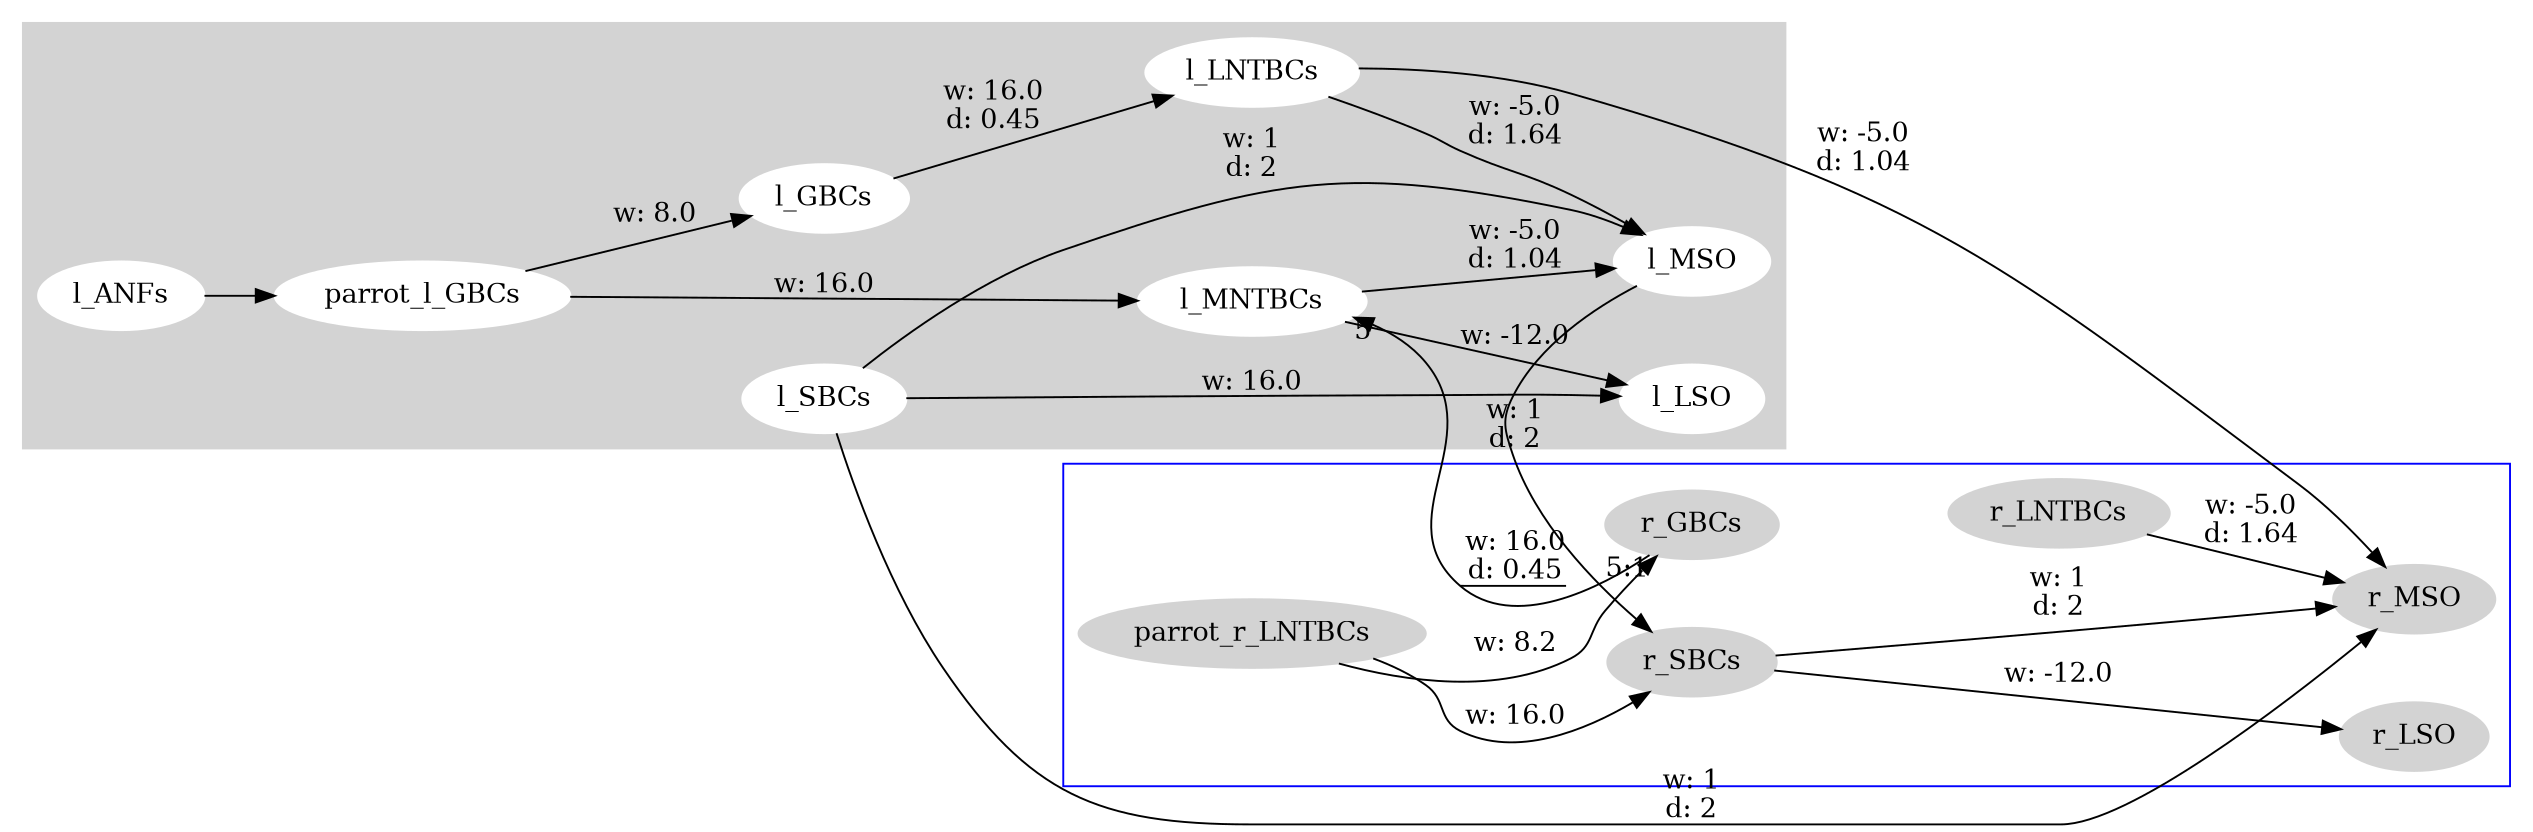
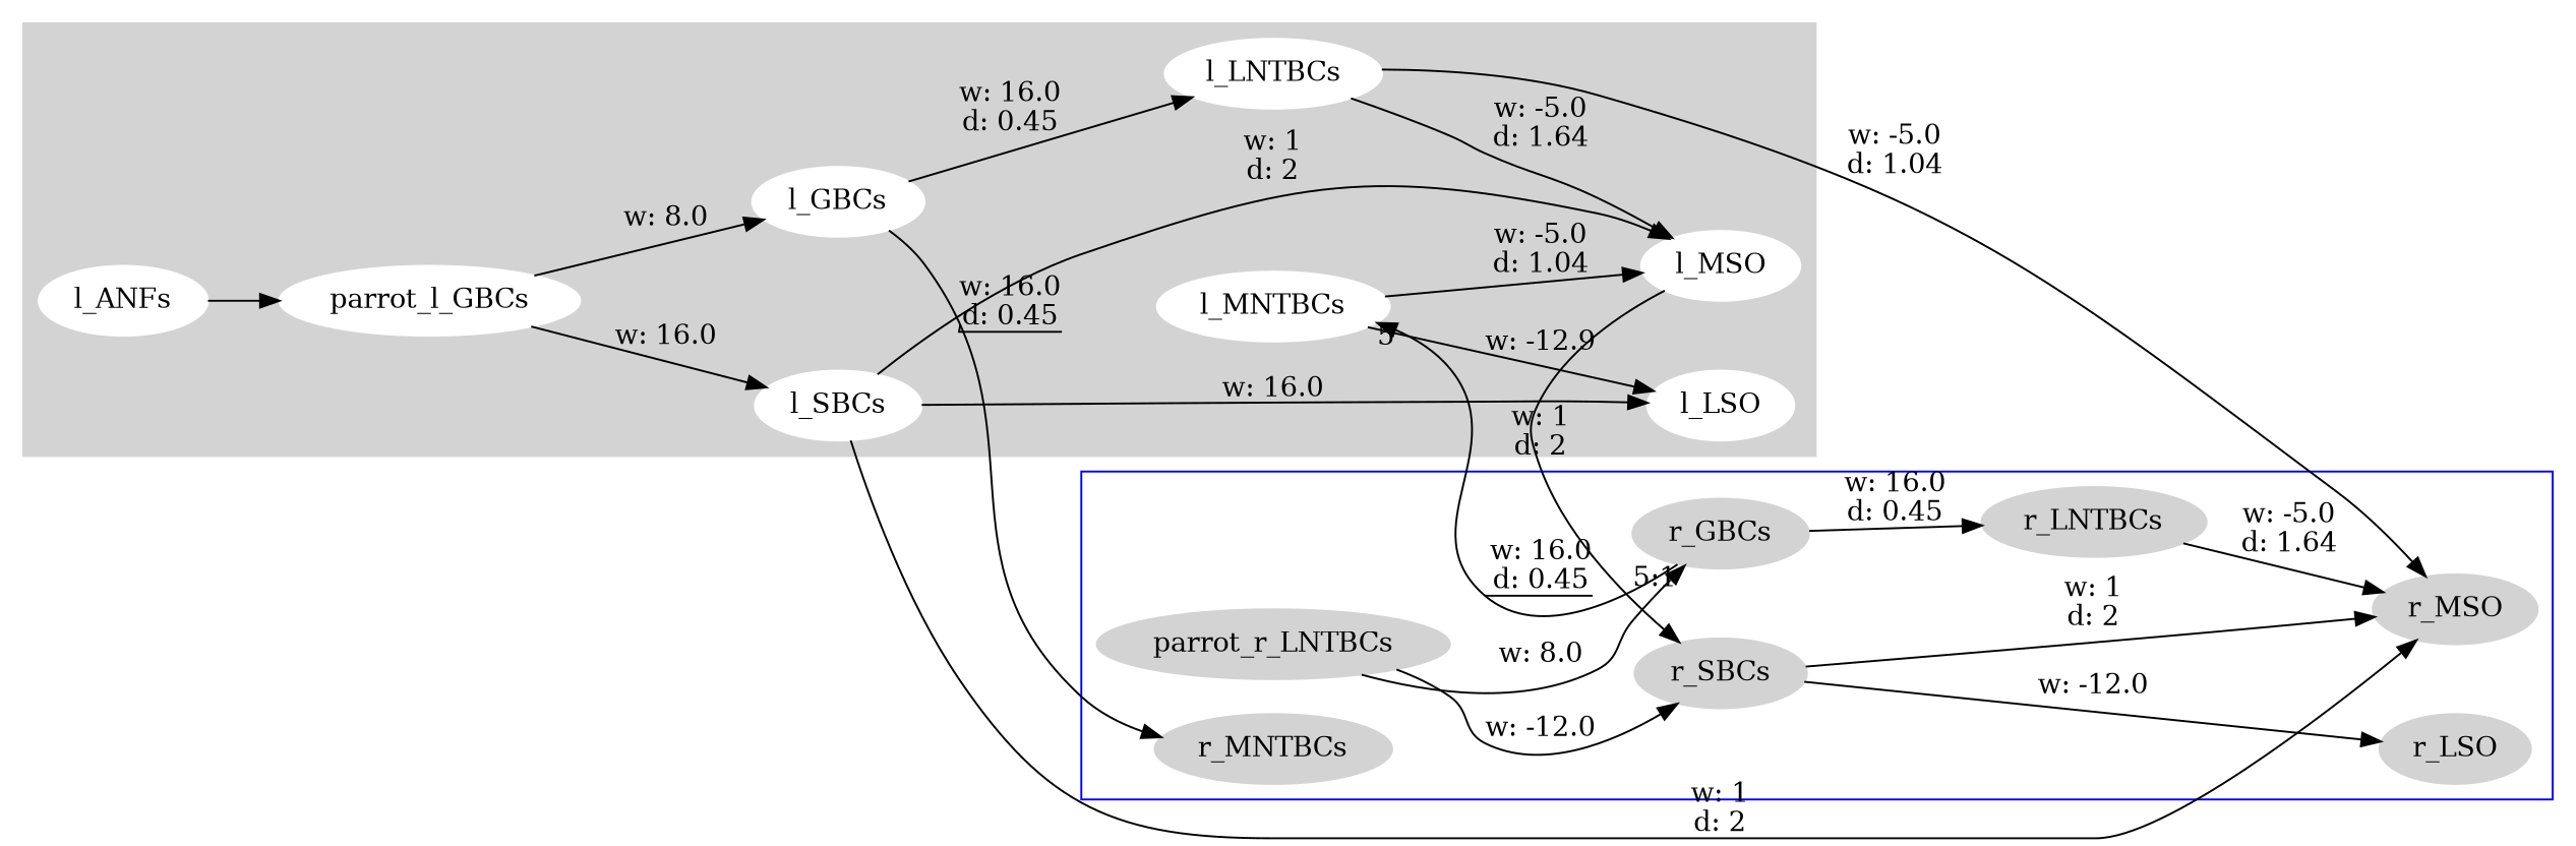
  digraph {
    rankdir=LR
    node [color=white ordering=in style=filled]
    l_SBCs [group=A]
    l_GBCs [group=A]
    l_LNTBCs
    l_MNTBCs
    l_MSO
    l_LSO
    l_ANFs
    n8 [label=parrot_l_GBCs]
    r_SBCs [color=lightgrey]
    r_GBCs [color=lightgrey]
    r_MSO [color=lightgrey]
    r_LSO [color=lightgrey]
    n13 [color=lightgrey label=parrot_r_LNTBCs]
    r_LNTBCs [color=lightgrey]
+   r_MNTBCs [color=lightgrey]
    subgraph cluster_1 {
      color=lightgrey
      style=filled
      l_ANFs
      n8
      subgraph sub_2 {
        color=lightgrey
        rank=same
        style=filled
        l_SBCs
        l_GBCs
      }
      subgraph sub_3 {
        color=lightgrey
        rank=same
        style=filled
        l_LNTBCs
        l_MNTBCs
      }
      subgraph sub_4 {
        color=lightgrey
        rank=same
        style=filled
        l_MSO
        l_LSO
      }
    }
    subgraph cluster_5 {
      color=blue
      n13
      r_LNTBCs
+     r_MNTBCs
      subgraph sub_6 {
        color=blue
        rank=same
        r_SBCs
        r_GBCs
      }
      subgraph sub_7 {
        color=blue
        rank=same
        r_MSO
        r_LSO
      }
    }
    l_SBCs -> l_GBCs [style=invis]
    l_SBCs -> l_MSO [label="w: 1\nd: 2"]
    l_SBCs -> l_LSO [label="w: 16.0"]
    l_SBCs -> r_MSO [label="w: 1\nd: 2"]
    l_GBCs -> l_LNTBCs [label="w: 16.0\nd: 0.45"]
+   l_GBCs -> r_MNTBCs [decorate=true label="w: 16.0\nd: 0.45"]
    l_LNTBCs -> l_MSO [label="w: -5.0\nd: 1.64"]
    l_LNTBCs -> r_MSO [label="w: -5.0\nd: 1.04"]
    l_MNTBCs -> l_LNTBCs [style=invis]
    l_MNTBCs -> l_MSO [label="w: -5.0\nd: 1.04"]
-   l_MNTBCs -> l_LSO [label="w: -12.0"]
+   l_MNTBCs -> l_LSO [label="w: -12.9"]
    l_MSO -> l_LSO [style=invis]
    l_MSO -> r_SBCs [label="w: 1\nd: 2"]
    l_ANFs -> n8
-   n8 -> l_MNTBCs [label="w: 16.0"]
+   n8 -> l_SBCs [label="w: 16.0"]
    n8 -> l_GBCs [label="w: 8.0"]
    r_SBCs -> r_GBCs [style=invis]
    r_SBCs -> r_MSO [label="w: 1\nd: 2"]
    r_SBCs -> r_LSO [label="w: -12.0"]
    r_GBCs -> l_MNTBCs [decorate=true headlabel=5 label="w: 16.0\nd: 0.45" labeldistance=2 taillabel="5:1"]
+   r_GBCs -> r_LNTBCs [label="w: 16.0\nd: 0.45"]
    r_MSO -> r_LSO [style=invis]
-   n13 -> r_SBCs [label="w: 16.0"]
-   n13 -> r_GBCs [label="w: 8.2"]
+   n13 -> r_SBCs [label="w: -12.0"]
+   n13 -> r_GBCs [label="w: 8.0"]
    r_LNTBCs -> r_MSO [label="w: -5.0\nd: 1.64"]
  }
